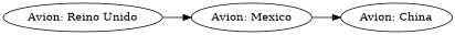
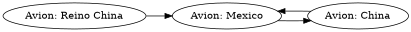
  digraph {
    rankdir=LR
-   n1 [label="Avion: Reino Unido"]
+   n1 [label="Avion: Reino China"]
    n2 [label="Avion: Mexico"]
    n3 [label="Avion: China"]
    n1 -> n2
    n2 -> n3
+   n3 -> n2 [constraint=false]
  }
